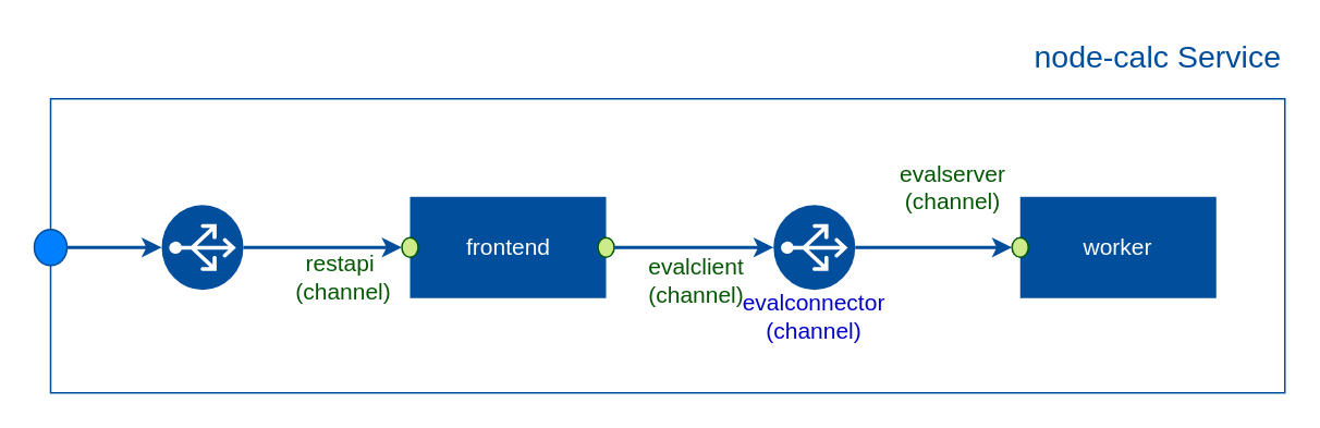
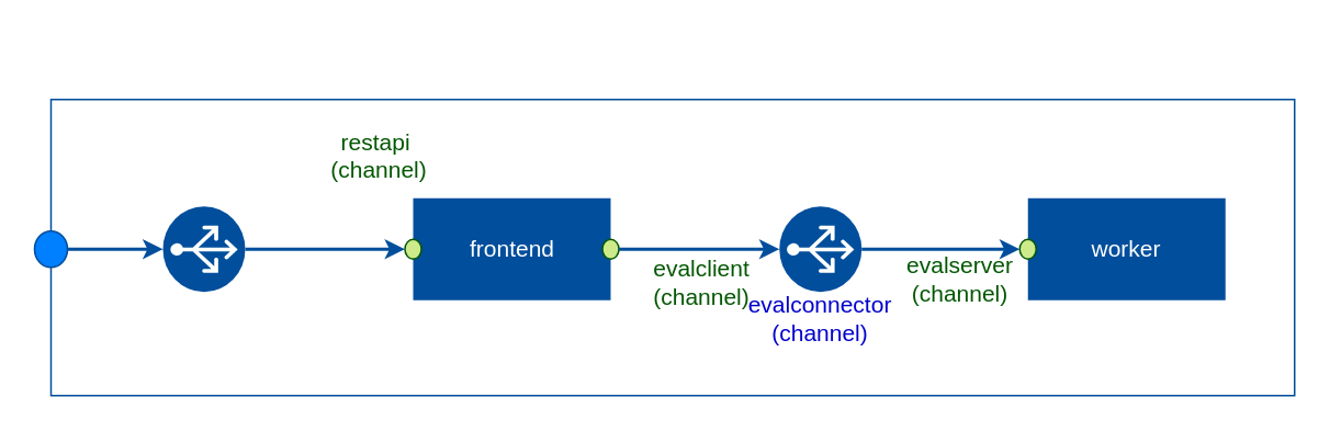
  <mxCell id="0" />
  <mxCell id="1" parent="0" />
  <mxCell id="2" value="" style="rounded=0;whiteSpace=wrap;html=1;fontColor=#FFFFFF;fillColor=none;strokeColor=#004E9C;" parent="1" vertex="1"><mxGeometry x="30.5" y="60" width="755.5" height="180" as="geometry" /></mxCell>
  <mxCell id="3" value="" style="ellipse;whiteSpace=wrap;html=1;aspect=fixed;strokeColor=#004E9C;fontColor=#FFFFFF;fillColor=#007FFF;" parent="1" vertex="1"><mxGeometry x="20.5" y="140" width="20" height="22" as="geometry" /></mxCell>
  <mxCell id="4" value="" style="group" parent="1" vertex="1" connectable="0"><mxGeometry x="245.5" y="120" width="130" height="62" as="geometry" /></mxCell>
  <mxCell id="5" value="&lt;font style=&quot;font-size: 14px&quot;&gt;frontend&lt;br&gt;&lt;/font&gt;" style="rounded=0;whiteSpace=wrap;html=1;fillColor=#004e9c;strokeColor=none;fontColor=#FFFFFF;" parent="4" vertex="1"><mxGeometry x="5" width="120" height="62" as="geometry" /></mxCell>
  <mxCell id="6" value="" style="ellipse;whiteSpace=wrap;html=1;aspect=fixed;fontColor=#FFFFFF;strokeColor=#035703;fillColor=#CDEB8B;" parent="4" vertex="1"><mxGeometry y="25" width="10" height="12" as="geometry" /></mxCell>
  <mxCell id="7" value="" style="ellipse;whiteSpace=wrap;html=1;aspect=fixed;fontColor=#FFFFFF;strokeColor=#035703;fillColor=#CDEB8B;" parent="4" vertex="1"><mxGeometry x="120" y="25" width="10" height="12" as="geometry" /></mxCell>
  <mxCell id="8" value="" style="group" parent="1" vertex="1" connectable="0"><mxGeometry x="98.5" y="125" width="50" height="52" as="geometry" /></mxCell>
  <mxCell id="9" value="" style="ellipse;whiteSpace=wrap;html=1;aspect=fixed;fillColor=#004E9C;strokeColor=none;" parent="8" vertex="1"><mxGeometry width="50" height="52" as="geometry" /></mxCell>
  <mxCell id="10" value="" style="aspect=fixed;pointerEvents=1;shadow=0;dashed=0;html=1;strokeColor=none;labelPosition=center;verticalLabelPosition=bottom;verticalAlign=top;align=center;shape=mxgraph.azure.load_balancer_generic;fillColor=#FFFFFF;rotation=-90;" parent="8" vertex="1"><mxGeometry x="10.611" y="5.556" width="28.778" height="40.889" as="geometry" /></mxCell>
  <mxCell id="11" value="" style="endArrow=classic;html=1;fontColor=#FFFFFF;strokeColor=#004E9C;strokeWidth=2;exitX=1;exitY=0.5;exitDx=0;exitDy=0;entryX=0;entryY=0.5;entryDx=0;entryDy=0;" parent="1" source="3" target="9" edge="1"><mxGeometry width="50" height="50" relative="1" as="geometry"><mxPoint x="69.5" y="520" as="sourcePoint" /><mxPoint x="159.5" y="520" as="targetPoint" /></mxGeometry></mxCell>
  <mxCell id="12" value="" style="endArrow=classic;html=1;fontColor=#FFFFFF;strokeColor=#004E9C;strokeWidth=2;exitX=1;exitY=0.5;exitDx=0;exitDy=0;entryX=0;entryY=0.5;entryDx=0;entryDy=0;" parent="1" source="9" target="6" edge="1"><mxGeometry width="50" height="50" relative="1" as="geometry"><mxPoint x="38.5" y="160" as="sourcePoint" /><mxPoint x="108.5" y="160" as="targetPoint" /></mxGeometry></mxCell>
- <mxCell id="13" value="&lt;font style=&quot;font-size: 14px&quot;&gt;restapi&amp;nbsp;&lt;br&gt;(channel)&lt;br&gt;&lt;/font&gt;" style="text;html=1;strokeColor=none;fillColor=none;align=center;verticalAlign=middle;whiteSpace=wrap;rounded=0;fontSize=14;fontColor=#035703;" parent="1" vertex="1"><mxGeometry x="181.5" y="158" width="56" height="22" as="geometry" /></mxCell>
- <mxCell id="14" value="&lt;font style=&quot;font-size: 19px&quot; color=&quot;#004e9c&quot;&gt;node-calc Service&lt;/font&gt;" style="text;html=1;strokeColor=none;fillColor=none;align=right;verticalAlign=middle;whiteSpace=wrap;rounded=0;" parent="1" vertex="1"><mxGeometry x="446" y="20" width="340" height="30" as="geometry" /></mxCell>
+ <mxCell id="13" value="&lt;font style=&quot;font-size: 14px&quot;&gt;restapi&amp;nbsp;&lt;br&gt;(channel)&lt;br&gt;&lt;/font&gt;" style="text;html=1;strokeColor=none;fillColor=none;align=center;verticalAlign=middle;whiteSpace=wrap;rounded=0;fontSize=14;fontColor=#035703;" parent="1" vertex="1"><mxGeometry x="201.5" y="83" width="56" height="22" as="geometry" /></mxCell>
  <mxCell id="15" value="" style="group" parent="1" vertex="1" connectable="0"><mxGeometry x="619" y="120" width="130" height="62" as="geometry" /></mxCell>
  <mxCell id="16" value="&lt;font style=&quot;font-size: 14px&quot;&gt;worker&lt;br&gt;&lt;/font&gt;" style="rounded=0;whiteSpace=wrap;html=1;fillColor=#004e9c;strokeColor=none;fontColor=#FFFFFF;" parent="15" vertex="1"><mxGeometry x="5" width="120" height="62" as="geometry" /></mxCell>
  <mxCell id="17" value="" style="ellipse;whiteSpace=wrap;html=1;aspect=fixed;fontColor=#FFFFFF;strokeColor=#035703;fillColor=#CDEB8B;" parent="15" vertex="1"><mxGeometry y="25" width="10" height="12" as="geometry" /></mxCell>
  <mxCell id="18" value="" style="group" parent="1" vertex="1" connectable="0"><mxGeometry x="473" y="125" width="50" height="52" as="geometry" /></mxCell>
  <mxCell id="19" value="" style="ellipse;whiteSpace=wrap;html=1;aspect=fixed;fillColor=#004E9C;strokeColor=none;" parent="18" vertex="1"><mxGeometry width="50" height="52" as="geometry" /></mxCell>
  <mxCell id="20" value="" style="aspect=fixed;pointerEvents=1;shadow=0;dashed=0;html=1;strokeColor=none;labelPosition=center;verticalLabelPosition=bottom;verticalAlign=top;align=center;shape=mxgraph.azure.load_balancer_generic;fillColor=#FFFFFF;rotation=-90;" parent="18" vertex="1"><mxGeometry x="10.611" y="5.556" width="28.778" height="40.889" as="geometry" /></mxCell>
  <mxCell id="21" value="" style="endArrow=classic;html=1;fontColor=#FFFFFF;strokeColor=#004E9C;strokeWidth=2;entryX=0;entryY=0.5;entryDx=0;entryDy=0;exitX=1;exitY=0.5;exitDx=0;exitDy=0;" parent="1" source="7" target="19" edge="1"><mxGeometry width="50" height="50" relative="1" as="geometry"><mxPoint x="404" y="330" as="sourcePoint" /><mxPoint x="493" y="520" as="targetPoint" /></mxGeometry></mxCell>
  <mxCell id="22" value="" style="endArrow=classic;html=1;fontColor=#FFFFFF;strokeColor=#004E9C;strokeWidth=2;exitX=1;exitY=0.5;exitDx=0;exitDy=0;entryX=0;entryY=0.5;entryDx=0;entryDy=0;" parent="1" source="19" target="17" edge="1"><mxGeometry width="50" height="50" relative="1" as="geometry"><mxPoint x="400" y="160" as="sourcePoint" /><mxPoint x="470" y="160" as="targetPoint" /></mxGeometry></mxCell>
- <mxCell id="23" value="&lt;font style=&quot;font-size: 14px&quot;&gt;evalserver&lt;br&gt;(channel)&lt;br&gt;&lt;/font&gt;" style="text;html=1;strokeColor=none;fillColor=none;align=center;verticalAlign=middle;whiteSpace=wrap;rounded=0;fontSize=14;fontColor=#035703;" parent="1" vertex="1"><mxGeometry x="555" y="103" width="56" height="22" as="geometry" /></mxCell>
+ <mxCell id="23" value="&lt;font style=&quot;font-size: 14px&quot;&gt;evalserver&lt;br&gt;(channel)&lt;br&gt;&lt;/font&gt;" style="text;html=1;strokeColor=none;fillColor=none;align=center;verticalAlign=middle;whiteSpace=wrap;rounded=0;fontSize=14;fontColor=#035703;" parent="1" vertex="1"><mxGeometry x="555" y="158" width="56" height="22" as="geometry" /></mxCell>
  <mxCell id="24" value="&lt;font style=&quot;font-size: 14px&quot;&gt;evalconnector&lt;br&gt;(channel)&lt;br style=&quot;font-size: 14px&quot;&gt;&lt;/font&gt;" style="text;html=1;strokeColor=none;fillColor=none;align=center;verticalAlign=middle;whiteSpace=wrap;rounded=0;fontSize=14;fontColor=#0000CC;" parent="1" vertex="1"><mxGeometry x="478" y="182" width="40" height="22" as="geometry" /></mxCell>
  <mxCell id="25" value="&lt;font style=&quot;font-size: 14px&quot;&gt;evalclient&lt;br&gt;(channel)&lt;br&gt;&lt;/font&gt;" style="text;html=1;strokeColor=none;fillColor=none;align=center;verticalAlign=middle;whiteSpace=wrap;rounded=0;fontSize=14;fontColor=#035703;" parent="1" vertex="1"><mxGeometry x="398" y="160" width="56" height="22" as="geometry" /></mxCell>
